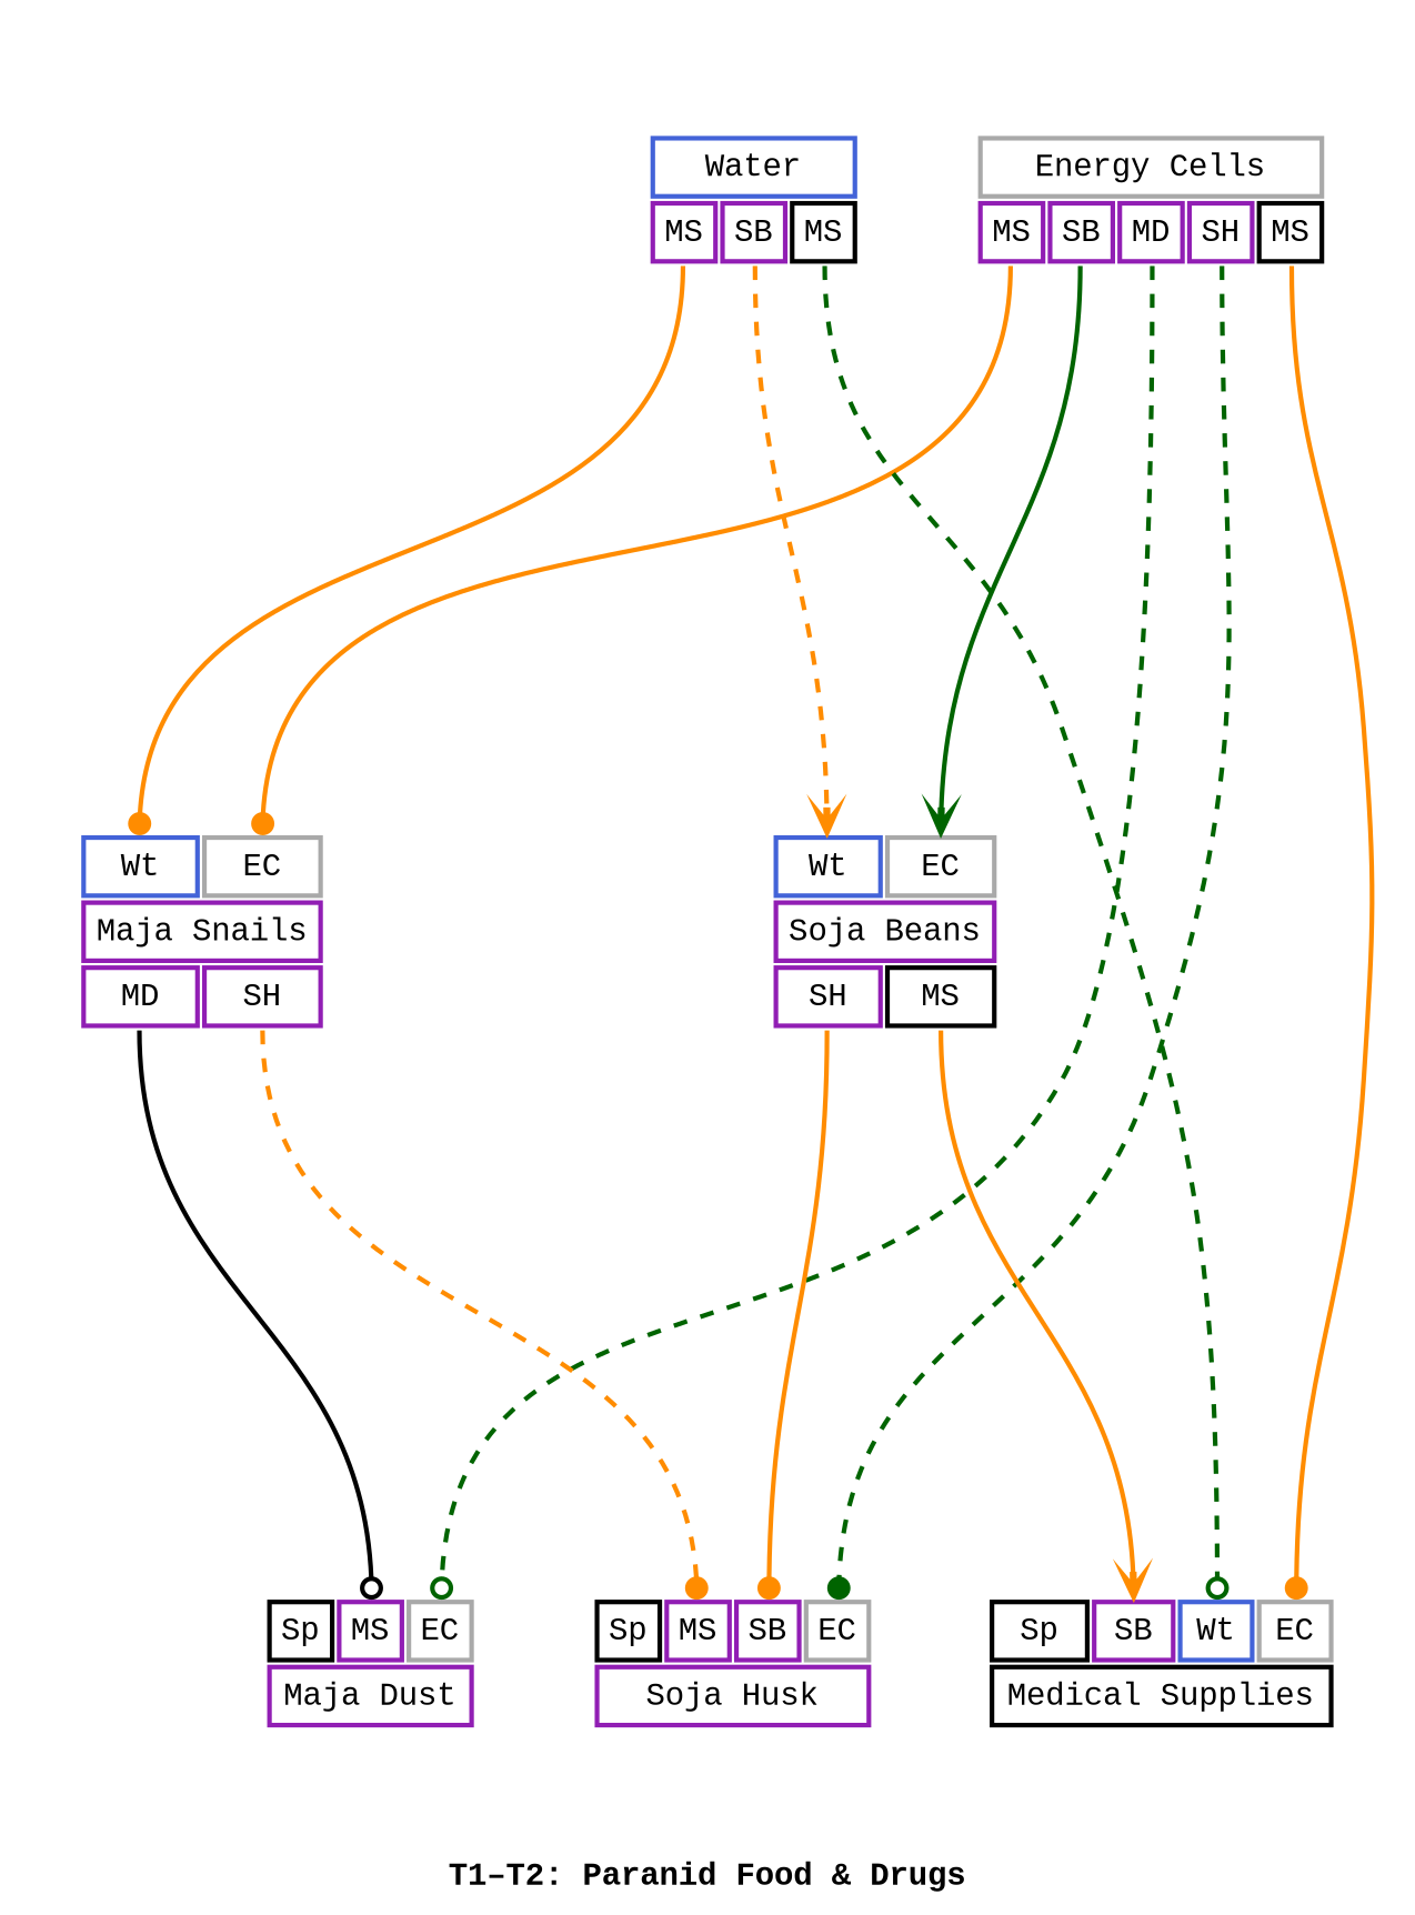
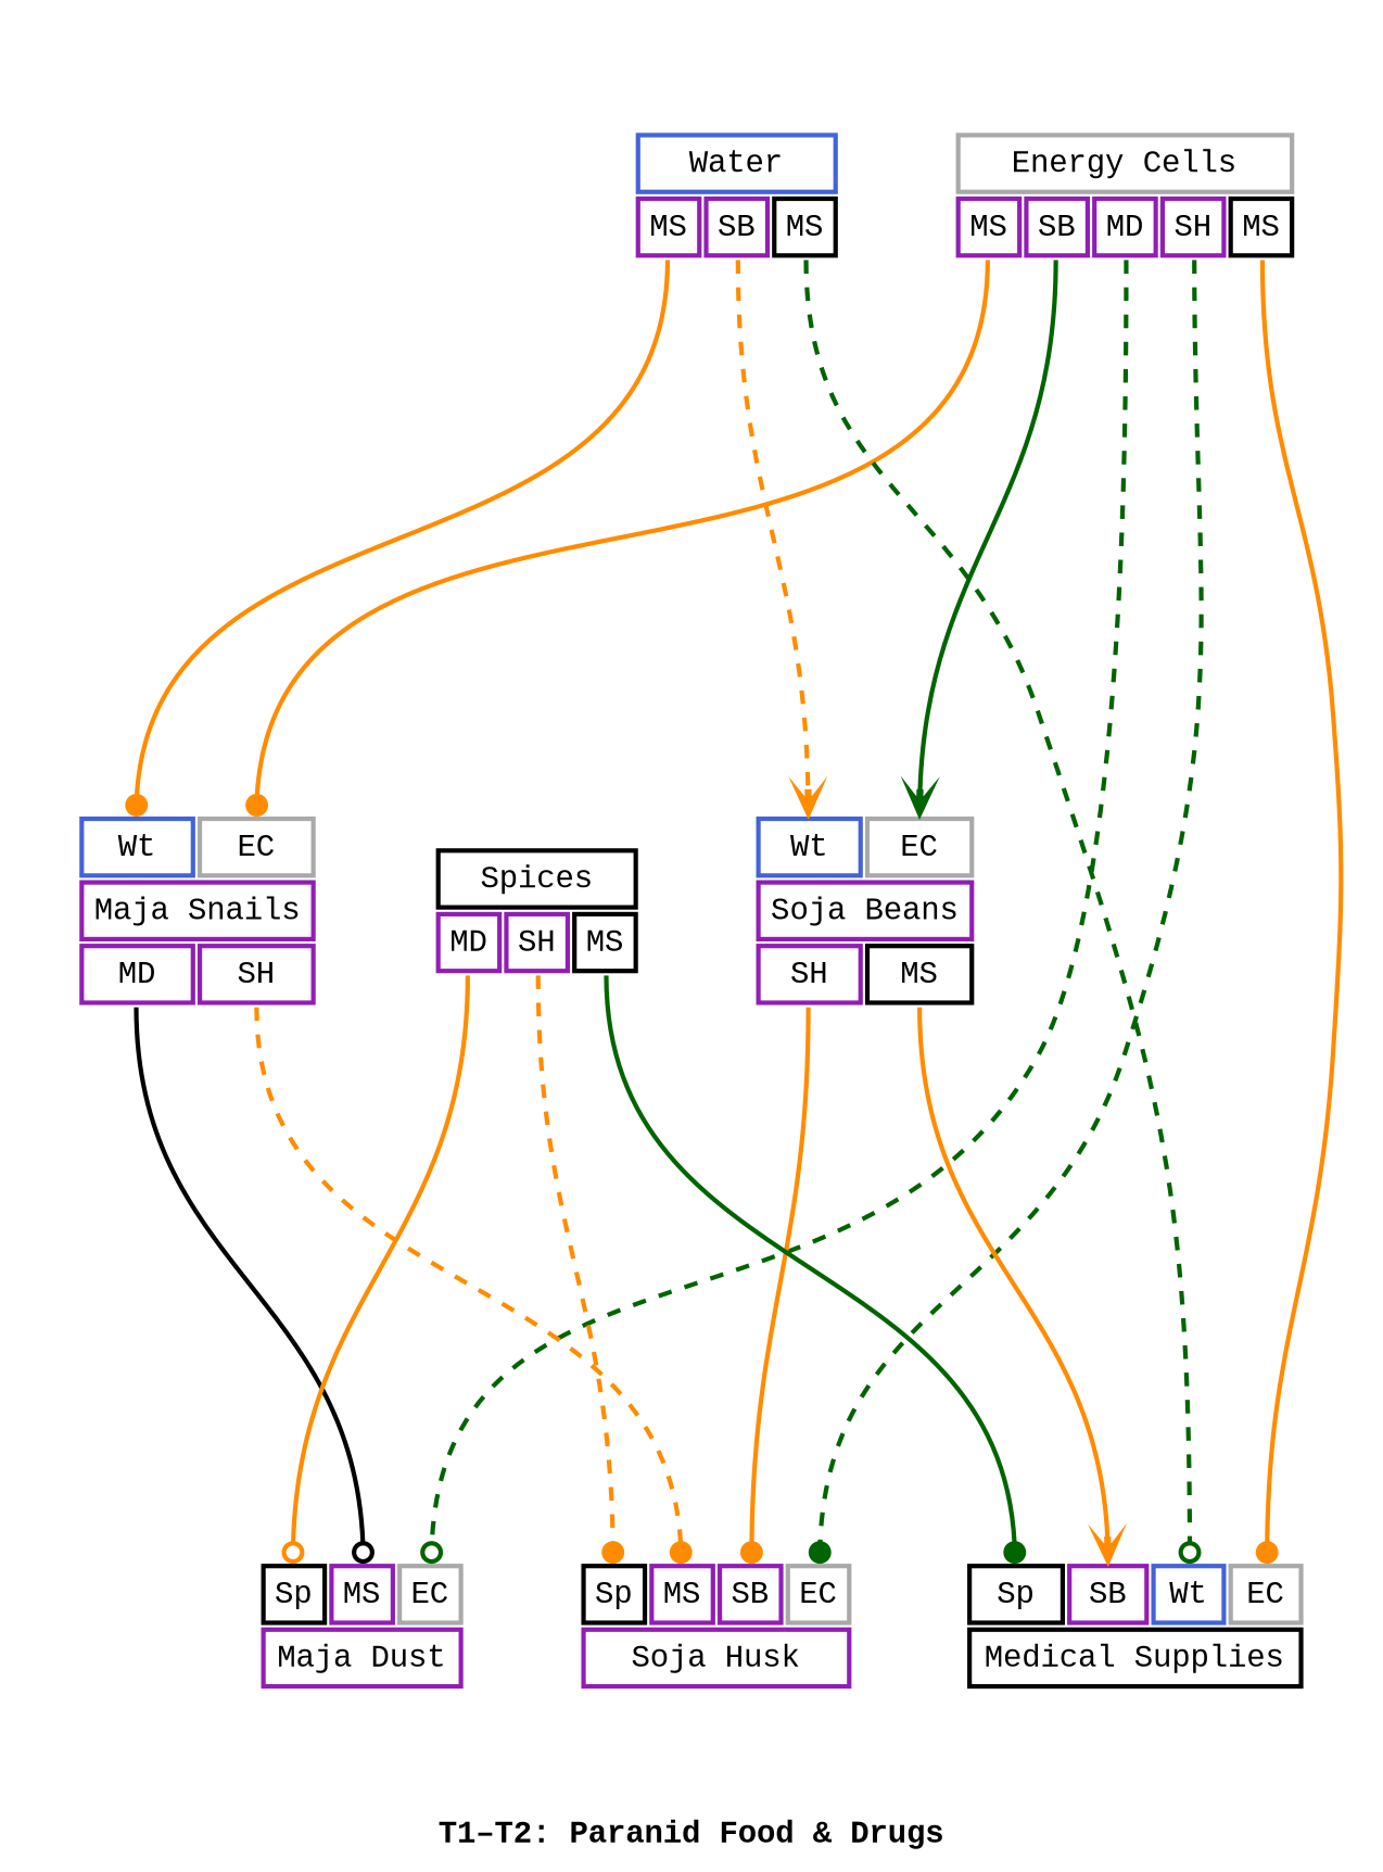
  digraph {
    compound=true
    fontname="Liberation Mono"
    label=<<b>T1–T2: Paranid Food &amp; Drugs</b>>
    nodesep=0.3
    ranksep=3
    node [color=slategray1 fontname="Liberation Mono" margin=0.2 penwidth=2.0 shape=plaintext]
    edge [arrowType=normal arrowhead=dot arrowsize=1.0 color=darkorange fontname="Liberation Mono" headport="energy_cells:n" penwidth=2.0 tailport="medical_supplies:s" weight=1.0 style=solid]
    n1 [label=<<table border="0" cellborder="2" cellpadding="4" cellspacing="1" fixedsize="false" id="energy_cells" port="output">      <tr>     <td align="text" bgcolor="white" color="#a9a9a9" colspan="5">Energy Cells</td>   </tr>        <tr>                <td align="text" bgcolor="white" color="#911eb4" port="maja_snails">MS</td>                <td align="text" bgcolor="white" color="#911eb4" port="soja_beans">SB</td>                <td align="text" bgcolor="white" color="#911eb4" port="maja_dust">MD</td>                <td align="text" bgcolor="white" color="#911eb4" port="soja_husk">SH</td>                <td align="text" bgcolor="white" color="#000000" port="medical_supplies">MS</td>            </tr>    </table>>]
    n2 [label=<<table border="0" cellborder="2" cellpadding="4" cellspacing="1" fixedsize="false" id="water" port="output">      <tr>     <td align="text" bgcolor="white" color="#4363d8" colspan="3">Water</td>   </tr>        <tr>                <td align="text" bgcolor="white" color="#911eb4" port="maja_snails">MS</td>                <td align="text" bgcolor="white" color="#911eb4" port="soja_beans">SB</td>                <td align="text" bgcolor="white" color="#000000" port="medical_supplies">MS</td>            </tr>    </table>>]
    n3 [label=<<table border="0" cellborder="2" cellpadding="4" cellspacing="1" fixedsize="false" id="maja_snails" port="output">        <tr>                <td align="text" bgcolor="white" color="#4363d8" port="water">Wt</td>                <td align="text" bgcolor="white" color="#a9a9a9" port="energy_cells">EC</td>            </tr>      <tr>     <td align="text" bgcolor="white" color="#911eb4" colspan="2">Maja Snails</td>   </tr>        <tr>                <td align="text" bgcolor="white" color="#911eb4" port="maja_dust">MD</td>                <td align="text" bgcolor="white" color="#911eb4" port="soja_husk">SH</td>            </tr>    </table>>]
    n4 [label=<<table border="0" cellborder="2" cellpadding="4" cellspacing="1" fixedsize="false" id="soja_beans" port="output">        <tr>                <td align="text" bgcolor="white" color="#4363d8" port="water">Wt</td>                <td align="text" bgcolor="white" color="#a9a9a9" port="energy_cells">EC</td>            </tr>      <tr>     <td align="text" bgcolor="white" color="#911eb4" colspan="2">Soja Beans</td>   </tr>        <tr>                <td align="text" bgcolor="white" color="#911eb4" port="soja_husk">SH</td>                <td align="text" bgcolor="white" color="#000000" port="medical_supplies">MS</td>            </tr>    </table>>]
+   n5 [label=<<table border="0" cellborder="2" cellpadding="4" cellspacing="1" fixedsize="false" id="spices" port="output">      <tr>     <td align="text" bgcolor="white" color="#000000" colspan="3">Spices</td>   </tr>        <tr>                <td align="text" bgcolor="white" color="#911eb4" port="maja_dust">MD</td>                <td align="text" bgcolor="white" color="#911eb4" port="soja_husk">SH</td>                <td align="text" bgcolor="white" color="#000000" port="medical_supplies">MS</td>            </tr>    </table>>]
    n6 [label=<<table border="0" cellborder="2" cellpadding="4" cellspacing="1" fixedsize="false" id="maja_dust" port="output">        <tr>                <td align="text" bgcolor="white" color="#000000" port="spices">Sp</td>                <td align="text" bgcolor="white" color="#911eb4" port="maja_snails">MS</td>                <td align="text" bgcolor="white" color="#a9a9a9" port="energy_cells">EC</td>            </tr>      <tr>     <td align="text" bgcolor="white" color="#911eb4" colspan="3">Maja Dust</td>   </tr>    </table>>]
    n7 [label=<<table border="0" cellborder="2" cellpadding="4" cellspacing="1" fixedsize="false" id="medical_supplies" port="output">        <tr>                <td align="text" bgcolor="white" color="#000000" port="spices">Sp</td>                <td align="text" bgcolor="white" color="#911eb4" port="soja_beans">SB</td>                <td align="text" bgcolor="white" color="#4363d8" port="water">Wt</td>                <td align="text" bgcolor="white" color="#a9a9a9" port="energy_cells">EC</td>            </tr>      <tr>     <td align="text" bgcolor="white" color="#000000" colspan="4">Medical Supplies</td>   </tr>    </table>>]
    n8 [label=<<table border="0" cellborder="2" cellpadding="4" cellspacing="1" fixedsize="false" id="soja_husk" port="output">        <tr>                <td align="text" bgcolor="white" color="#000000" port="spices">Sp</td>                <td align="text" bgcolor="white" color="#911eb4" port="maja_snails">MS</td>                <td align="text" bgcolor="white" color="#911eb4" port="soja_beans">SB</td>                <td align="text" bgcolor="white" color="#a9a9a9" port="energy_cells">EC</td>            </tr>      <tr>     <td align="text" bgcolor="white" color="#911eb4" colspan="4">Soja Husk</td>   </tr>    </table>>]
    subgraph sub_1 {
      cluster=true
      label="T1: Basic Food"
      n3
      n4
+     n5
    }
    subgraph sub_2 {
      cluster=true
      label="T0: Harvested"
      n1
      n2
    }
    subgraph sub_3 {
      cluster=true
      label="T2: Food and Drugs"
      n6
      n7
      n8
    }
    n1 -> n3 [tailport="maja_snails:s"]
    n1 -> n4 [arrowhead=vee color=darkgreen tailport="soja_beans:s"]
    n1 -> n6 [arrowhead=odot color=darkgreen tailport="maja_dust:s" style=dashed]
    n1 -> n7
    n1 -> n8 [color=darkgreen tailport="soja_husk:s" style=dashed]
    n2 -> n3 [headport="water:n" tailport="maja_snails:s"]
    n2 -> n4 [arrowhead=vee headport="water:n" tailport="soja_beans:s" style=dashed]
    n2 -> n7 [arrowhead=odot color=darkgreen headport="water:n" style=dashed]
    n3 -> n6 [arrowhead=odot color=black headport="maja_snails:n" tailport="maja_dust:s"]
    n3 -> n8 [headport="maja_snails:n" tailport="soja_husk:s" style=dashed]
    n4 -> n7 [arrowhead=vee headport="soja_beans:n"]
    n4 -> n8 [headport="soja_beans:n" tailport="soja_husk:s"]
+   n5 -> n6 [arrowhead=odot headport="spices:n" tailport="maja_dust:s"]
+   n5 -> n7 [color=darkgreen headport="spices:n"]
+   n5 -> n8 [headport="spices:n" tailport="soja_husk:s" style=dashed]
  }
